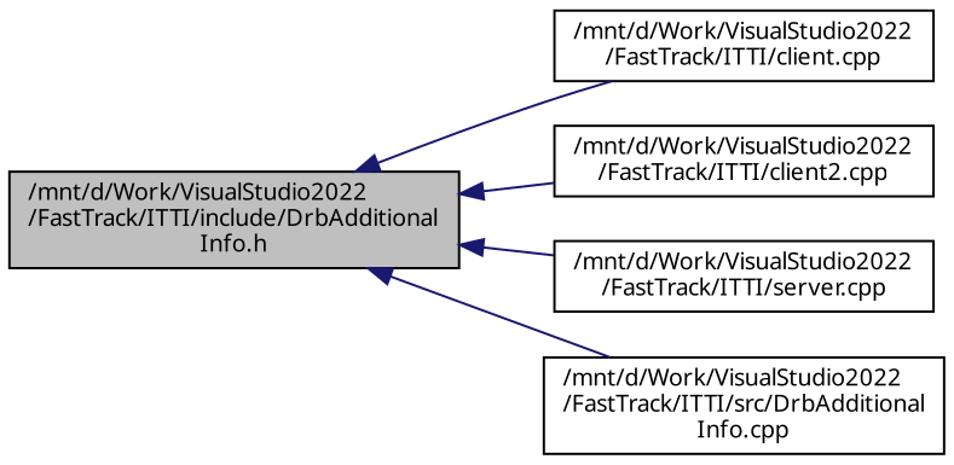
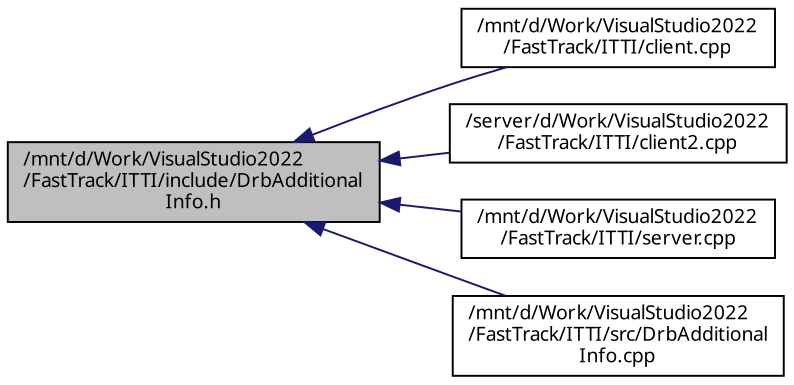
  digraph {
    rankdir=LR
    fontname="Noto Sans"
    node [color=black fillcolor=white fontname="Noto Sans" fontsize=10 shape=record style=filled]
    edge [color=midnightblue dir=back fontname="Noto Sans" fontsize=10 labelfontname=Helvetica labelfontsize=10 style=solid]
    n1 [fillcolor=grey75 fontcolor=black height=0.2 label="/mnt/d/Work/VisualStudio2022\l/FastTrack/ITTI/include/DrbAdditional\lInfo.h" width=0.4]
    n2 [height=0.2 label="/mnt/d/Work/VisualStudio2022\l/FastTrack/ITTI/client.cpp" width=0.4]
-   n3 [height=0.2 label="/mnt/d/Work/VisualStudio2022\l/FastTrack/ITTI/client2.cpp" width=0.4]
+   n3 [height=0.2 label="/server/d/Work/VisualStudio2022\l/FastTrack/ITTI/client2.cpp" width=0.4]
    n4 [height=0.2 label="/mnt/d/Work/VisualStudio2022\l/FastTrack/ITTI/server.cpp" width=0.4]
    n5 [height=0.2 label="/mnt/d/Work/VisualStudio2022\l/FastTrack/ITTI/src/DrbAdditional\lInfo.cpp" width=0.4]
    n1 -> n2
    n1 -> n3
    n1 -> n4
    n1 -> n5
  }
